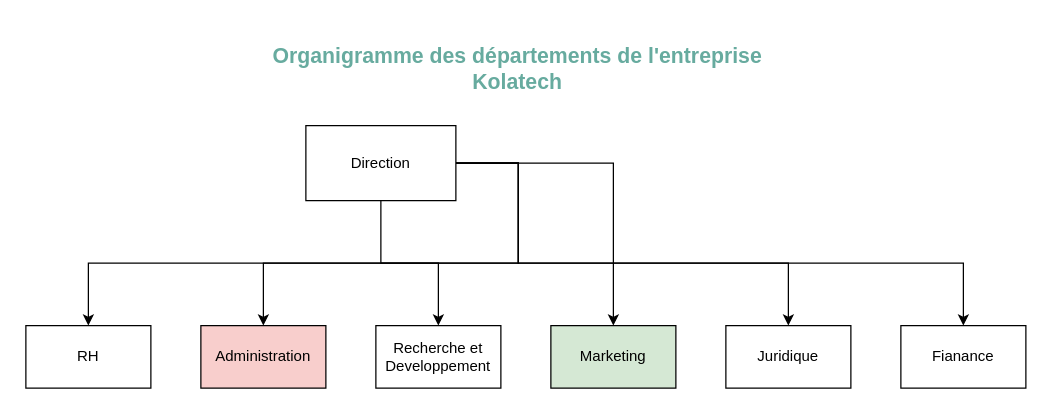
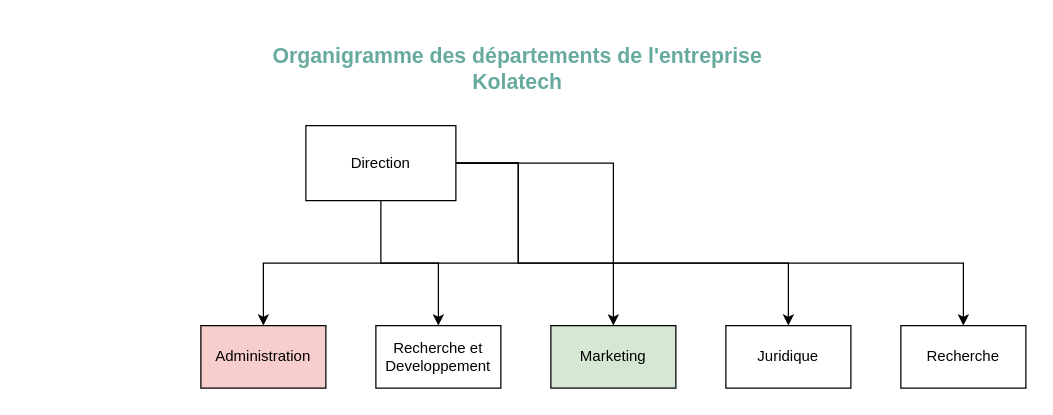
  <mxCell id="0" />
  <mxCell id="1" parent="0" />
  <mxCell id="2" style="edgeStyle=orthogonalEdgeStyle;rounded=0;orthogonalLoop=1;jettySize=auto;html=1;entryX=0.5;entryY=0;entryDx=0;entryDy=0;" edge="1" parent="1" source="8" target="12"><mxGeometry relative="1" as="geometry" /></mxCell>
  <mxCell id="3" style="edgeStyle=orthogonalEdgeStyle;rounded=0;orthogonalLoop=1;jettySize=auto;html=1;entryX=0.5;entryY=0;entryDx=0;entryDy=0;" edge="1" parent="1" source="8" target="13"><mxGeometry relative="1" as="geometry" /></mxCell>
  <mxCell id="4" style="edgeStyle=orthogonalEdgeStyle;rounded=0;orthogonalLoop=1;jettySize=auto;html=1;entryX=0.5;entryY=0;entryDx=0;entryDy=0;" edge="1" parent="1" source="8" target="11"><mxGeometry relative="1" as="geometry"><Array as="points"><mxPoint x="414" y="210" /><mxPoint x="210" y="210" /></Array></mxGeometry></mxCell>
- <mxCell id="5" style="edgeStyle=orthogonalEdgeStyle;rounded=0;orthogonalLoop=1;jettySize=auto;html=1;entryX=0.5;entryY=0;entryDx=0;entryDy=0;" edge="1" parent="1" source="8" target="9"><mxGeometry relative="1" as="geometry"><Array as="points"><mxPoint x="414" y="210" /><mxPoint x="70" y="210" /></Array></mxGeometry></mxCell>
  <mxCell id="6" style="edgeStyle=orthogonalEdgeStyle;rounded=0;orthogonalLoop=1;jettySize=auto;html=1;entryX=0.5;entryY=0;entryDx=0;entryDy=0;" edge="1" parent="1" source="8" target="14"><mxGeometry relative="1" as="geometry"><Array as="points"><mxPoint x="414" y="210" /><mxPoint x="630" y="210" /></Array></mxGeometry></mxCell>
  <mxCell id="7" style="edgeStyle=orthogonalEdgeStyle;rounded=0;orthogonalLoop=1;jettySize=auto;html=1;entryX=0.5;entryY=0;entryDx=0;entryDy=0;" edge="1" parent="1" source="8" target="10"><mxGeometry relative="1" as="geometry"><Array as="points"><mxPoint x="414" y="210" /><mxPoint x="770" y="210" /></Array></mxGeometry></mxCell>
  <mxCell id="8" value="Direction" style="rounded=0;whiteSpace=wrap;html=1;" vertex="1" parent="1"><mxGeometry x="244" y="100" width="120" height="60" as="geometry" /></mxCell>
- <mxCell id="9" value="RH" style="rounded=0;whiteSpace=wrap;html=1;" vertex="1" parent="1"><mxGeometry x="20" y="260" width="100" height="50" as="geometry" /></mxCell>
- <mxCell id="10" value="Fianance" style="rounded=0;whiteSpace=wrap;html=1;" vertex="1" parent="1"><mxGeometry x="720" y="260" width="100" height="50" as="geometry" /></mxCell>
+ <mxCell id="10" value="Recherche" style="rounded=0;whiteSpace=wrap;html=1;" vertex="1" parent="1"><mxGeometry x="720" y="260" width="100" height="50" as="geometry" /></mxCell>
  <mxCell id="11" value="Administration" style="rounded=0;whiteSpace=wrap;html=1;fillColor=#f8cecc;" vertex="1" parent="1"><mxGeometry x="160" y="260" width="100" height="50" as="geometry" /></mxCell>
  <mxCell id="12" value="Marketing" style="rounded=0;whiteSpace=wrap;html=1;fillColor=#d5e8d4;" vertex="1" parent="1"><mxGeometry x="440" y="260" width="100" height="50" as="geometry" /></mxCell>
  <mxCell id="13" value="Recherche et Developpement" style="rounded=0;whiteSpace=wrap;html=1;" vertex="1" parent="1"><mxGeometry x="300" y="260" width="100" height="50" as="geometry" /></mxCell>
  <mxCell id="14" value="Juridique" style="rounded=0;whiteSpace=wrap;html=1;" vertex="1" parent="1"><mxGeometry x="580" y="260" width="100" height="50" as="geometry" /></mxCell>
  <mxCell id="15" value="&lt;font color=&quot;#67ab9f&quot; style=&quot;font-size: 17px;&quot;&gt;&lt;b&gt;Organigramme des départements de l'entreprise Kolatech&lt;/b&gt;&lt;/font&gt;" style="text;html=1;align=center;verticalAlign=middle;whiteSpace=wrap;rounded=0;" vertex="1" parent="1"><mxGeometry x="193" width="441" height="70" as="geometry" y="20" /></mxCell>
